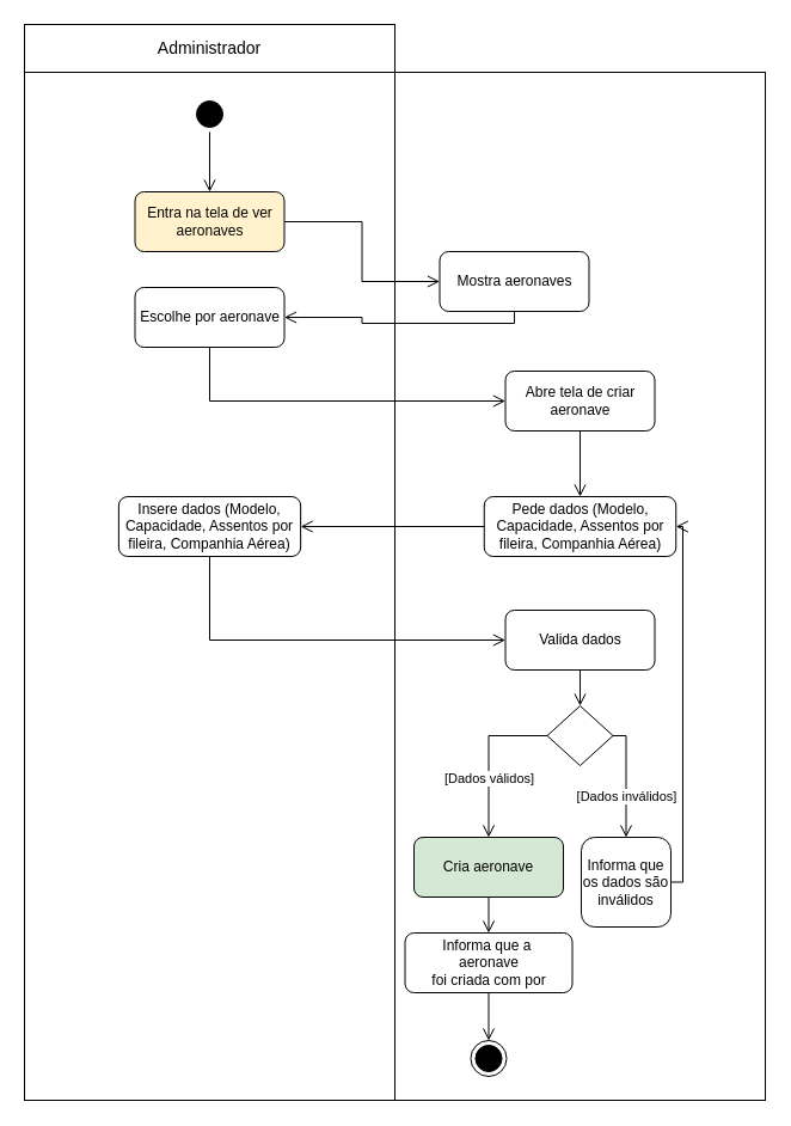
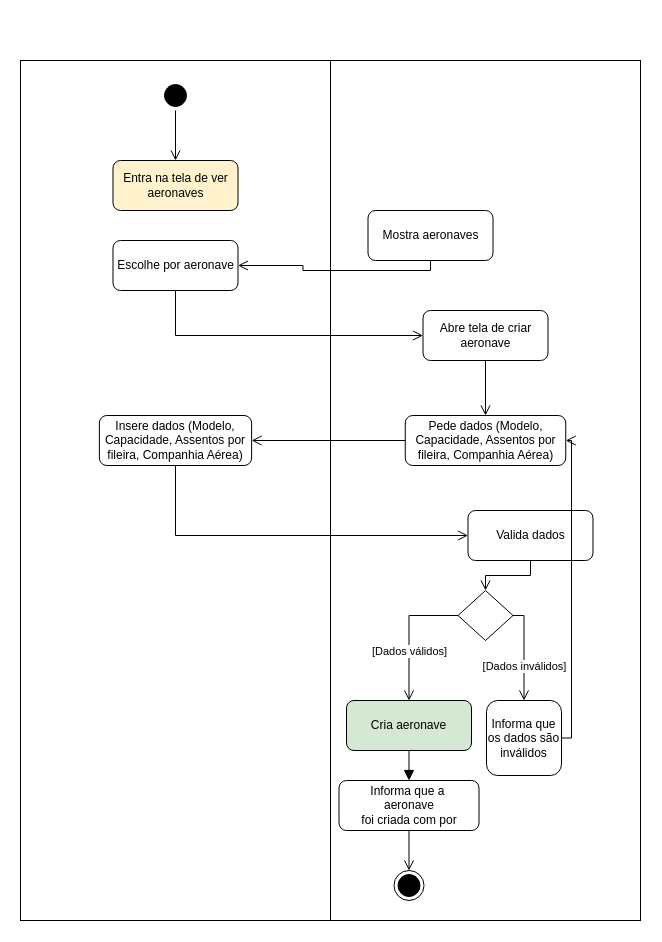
  <mxCell id="0" />
  <mxCell id="1" parent="0" />
  <mxCell id="2" value="" style="rounded=0;whiteSpace=wrap;html=1;" parent="1" vertex="1"><mxGeometry x="20" y="60" width="310" height="860" as="geometry" /></mxCell>
  <mxCell id="3" value="" style="rounded=0;whiteSpace=wrap;html=1;" parent="1" vertex="1"><mxGeometry x="330" y="60" width="310" height="860" as="geometry" /></mxCell>
- <mxCell id="4" value="&lt;font style=&quot;font-size: 14px;&quot;&gt;Administrador&lt;/font&gt;" style="rounded=0;whiteSpace=wrap;html=1;" parent="1" vertex="1"><mxGeometry x="20" y="20" width="310" height="40" as="geometry" /></mxCell>
  <mxCell id="5" value="" style="ellipse;html=1;shape=startState;fillColor=#000000;strokeColor=#000000;" parent="1" vertex="1"><mxGeometry x="160" y="80" width="30" height="30" as="geometry" /></mxCell>
  <mxCell id="6" value="" style="edgeStyle=orthogonalEdgeStyle;html=1;verticalAlign=bottom;endArrow=open;endSize=8;strokeColor=#000000;rounded=0;entryX=0.5;entryY=0;entryDx=0;entryDy=0;" parent="1" source="5" target="7" edge="1"><mxGeometry relative="1" as="geometry"><mxPoint x="191" y="170" as="targetPoint" /></mxGeometry></mxCell>
  <mxCell id="7" value="Entra na tela de ver aeronaves" style="rounded=1;whiteSpace=wrap;html=1;fillColor=#fff2cc;" parent="1" vertex="1"><mxGeometry x="112.5" y="160" width="125" height="50" as="geometry" /></mxCell>
  <mxCell id="8" value="Pede dados (Modelo, Capacidade, Assentos por fileira, Companhia Aérea)" style="rounded=1;whiteSpace=wrap;html=1;" parent="1" vertex="1"><mxGeometry x="404.75" y="415" width="160.5" height="50" as="geometry" /></mxCell>
  <mxCell id="9" value="" style="edgeStyle=orthogonalEdgeStyle;html=1;verticalAlign=bottom;endArrow=open;endSize=8;strokeColor=#000000;rounded=0;entryX=1;entryY=0.5;entryDx=0;entryDy=0;exitX=0;exitY=0.5;exitDx=0;exitDy=0;" parent="1" source="8" target="32" edge="1"><mxGeometry relative="1" as="geometry"><mxPoint x="521" y="260" as="targetPoint" /><mxPoint x="416" y="260" as="sourcePoint" /></mxGeometry></mxCell>
- <mxCell id="10" value="Valida dados" style="rounded=1;whiteSpace=wrap;html=1;" parent="1" vertex="1"><mxGeometry x="422.5" y="510" width="125" height="50" as="geometry" /></mxCell>
+ <mxCell id="10" value="Valida dados" style="rounded=1;whiteSpace=wrap;html=1;" parent="1" vertex="1"><mxGeometry x="467.5" y="510" width="125" height="50" as="geometry" /></mxCell>
  <mxCell id="11" value="" style="edgeStyle=orthogonalEdgeStyle;html=1;verticalAlign=bottom;endArrow=open;endSize=8;strokeColor=#000000;rounded=0;entryX=0;entryY=0.5;entryDx=0;entryDy=0;exitX=0.5;exitY=1;exitDx=0;exitDy=0;" parent="1" source="32" target="10" edge="1"><mxGeometry relative="1" as="geometry"><mxPoint x="139" y="445" as="targetPoint" /><mxPoint x="306" y="370" as="sourcePoint" /></mxGeometry></mxCell>
  <mxCell id="12" value="" style="rhombus;whiteSpace=wrap;html=1;" parent="1" vertex="1"><mxGeometry x="457.5" y="590" width="55" height="50" as="geometry" /></mxCell>
  <mxCell id="13" value="" style="edgeStyle=orthogonalEdgeStyle;html=1;verticalAlign=bottom;endArrow=open;endSize=8;strokeColor=#000000;rounded=0;entryX=0.5;entryY=0;entryDx=0;entryDy=0;exitX=0.5;exitY=1;exitDx=0;exitDy=0;" parent="1" source="10" target="12" edge="1"><mxGeometry relative="1" as="geometry"><mxPoint x="524" y="439" as="targetPoint" /><mxPoint x="356" y="394" as="sourcePoint" /></mxGeometry></mxCell>
  <mxCell id="14" value="Informa que os dados são inválidos" style="rounded=1;whiteSpace=wrap;html=1;" parent="1" vertex="1"><mxGeometry x="486" y="700" width="75" height="75" as="geometry" /></mxCell>
  <mxCell id="15" value="" style="edgeStyle=orthogonalEdgeStyle;html=1;verticalAlign=bottom;endArrow=open;endSize=8;strokeColor=#000000;rounded=0;entryX=0.5;entryY=0;entryDx=0;entryDy=0;exitX=1;exitY=0.5;exitDx=0;exitDy=0;" parent="1" source="12" target="14" edge="1"><mxGeometry relative="1" as="geometry"><mxPoint x="559" y="405" as="targetPoint" /><mxPoint x="559" y="380" as="sourcePoint" /></mxGeometry></mxCell>
  <mxCell id="16" value="[Dados inválidos]" style="edgeLabel;html=1;align=center;verticalAlign=middle;resizable=0;points=[];" parent="15" vertex="1" connectable="0"><mxGeometry x="-0.227" relative="1" as="geometry"><mxPoint y="24" as="offset" /></mxGeometry></mxCell>
  <mxCell id="17" value="" style="edgeStyle=orthogonalEdgeStyle;html=1;verticalAlign=bottom;endArrow=open;endSize=8;strokeColor=#000000;rounded=0;exitX=1;exitY=0.5;exitDx=0;exitDy=0;entryX=1;entryY=0.5;entryDx=0;entryDy=0;" parent="1" source="14" target="8" edge="1"><mxGeometry relative="1" as="geometry"><mxPoint x="727" y="440" as="targetPoint" /><mxPoint x="416" y="395" as="sourcePoint" /><Array as="points" /></mxGeometry></mxCell>
  <mxCell id="18" value="Cria aeronave" style="rounded=1;whiteSpace=wrap;html=1;fillColor=#d5e8d4;" parent="1" vertex="1"><mxGeometry x="346" y="700" width="125" height="50" as="geometry" /></mxCell>
  <mxCell id="19" value="&lt;div&gt;Informa que a&amp;nbsp;&lt;/div&gt;aeronave&lt;div&gt;foi criada com por&lt;br&gt;&lt;/div&gt;" style="rounded=1;whiteSpace=wrap;html=1;" parent="1" vertex="1"><mxGeometry x="338.5" y="780" width="140" height="50" as="geometry" /></mxCell>
  <mxCell id="20" value="" style="edgeStyle=orthogonalEdgeStyle;html=1;verticalAlign=bottom;endArrow=open;endSize=8;strokeColor=#000000;rounded=0;entryX=0.5;entryY=0;entryDx=0;entryDy=0;exitX=0;exitY=0.5;exitDx=0;exitDy=0;" parent="1" source="12" target="18" edge="1"><mxGeometry relative="1" as="geometry"><mxPoint x="558" y="405" as="targetPoint" /><mxPoint x="558" y="380" as="sourcePoint" /></mxGeometry></mxCell>
  <mxCell id="21" value="[Dados válidos]" style="edgeLabel;html=1;align=center;verticalAlign=middle;resizable=0;points=[];" parent="20" vertex="1" connectable="0"><mxGeometry x="-0.349" y="-2" relative="1" as="geometry"><mxPoint x="-5" y="37" as="offset" /></mxGeometry></mxCell>
- <mxCell id="22" value="" style="edgeStyle=orthogonalEdgeStyle;html=1;verticalAlign=bottom;endArrow=open;endSize=8;strokeColor=#000000;rounded=0;entryX=0.5;entryY=0;entryDx=0;entryDy=0;exitX=0.5;exitY=1;exitDx=0;exitDy=0;" parent="1" source="18" target="19" edge="1"><mxGeometry relative="1" as="geometry"><mxPoint x="481" y="430" as="targetPoint" /><mxPoint x="531" y="430" as="sourcePoint" /></mxGeometry></mxCell>
+ <mxCell id="22" value="" style="edgeStyle=orthogonalEdgeStyle;html=1;verticalAlign=bottom;endArrow=block;endSize=8;strokeColor=#000000;rounded=0;entryX=0.5;entryY=0;entryDx=0;entryDy=0;exitX=0.5;exitY=1;exitDx=0;exitDy=0;" parent="1" source="18" target="19" edge="1"><mxGeometry relative="1" as="geometry"><mxPoint x="481" y="430" as="targetPoint" /><mxPoint x="531" y="430" as="sourcePoint" /></mxGeometry></mxCell>
  <mxCell id="23" value="" style="ellipse;html=1;shape=endState;fillColor=#000000;strokeColor=#000000;" parent="1" vertex="1"><mxGeometry x="393.5" y="870" width="30" height="30" as="geometry" /></mxCell>
  <mxCell id="24" value="Mostra aeronaves" style="rounded=1;whiteSpace=wrap;html=1;" parent="1" vertex="1"><mxGeometry x="367.5" y="210" width="125" height="50" as="geometry" /></mxCell>
- <mxCell id="25" value="" style="edgeStyle=orthogonalEdgeStyle;html=1;verticalAlign=bottom;endArrow=open;endSize=8;strokeColor=#000000;rounded=0;entryX=0;entryY=0.5;entryDx=0;entryDy=0;exitX=1;exitY=0.5;exitDx=0;exitDy=0;" parent="1" source="7" target="24" edge="1"><mxGeometry relative="1" as="geometry"><mxPoint x="248" y="285" as="targetPoint" /><mxPoint x="496" y="285" as="sourcePoint" /></mxGeometry></mxCell>
  <mxCell id="26" value="Escolhe por aeronave" style="rounded=1;whiteSpace=wrap;html=1;" parent="1" vertex="1"><mxGeometry x="112.5" y="240" width="125" height="50" as="geometry" /></mxCell>
  <mxCell id="27" value="" style="edgeStyle=orthogonalEdgeStyle;html=1;verticalAlign=bottom;endArrow=open;endSize=8;strokeColor=#000000;rounded=0;entryX=1;entryY=0.5;entryDx=0;entryDy=0;exitX=0.5;exitY=1;exitDx=0;exitDy=0;" parent="1" source="24" target="26" edge="1"><mxGeometry relative="1" as="geometry"><mxPoint x="433" y="195" as="targetPoint" /><mxPoint x="248" y="195" as="sourcePoint" /></mxGeometry></mxCell>
  <mxCell id="28" value="" style="edgeStyle=orthogonalEdgeStyle;html=1;verticalAlign=bottom;endArrow=open;endSize=8;strokeColor=#000000;rounded=0;exitX=0.5;exitY=1;exitDx=0;exitDy=0;entryX=0;entryY=0.5;entryDx=0;entryDy=0;" parent="1" source="26" target="29" edge="1"><mxGeometry relative="1" as="geometry"><mxPoint x="433" y="195" as="targetPoint" /><mxPoint x="248" y="195" as="sourcePoint" /></mxGeometry></mxCell>
  <mxCell id="29" value="Abre tela de criar aeronave" style="rounded=1;whiteSpace=wrap;html=1;" parent="1" vertex="1"><mxGeometry x="422.5" y="310" width="125" height="50" as="geometry" /></mxCell>
  <mxCell id="30" value="" style="edgeStyle=orthogonalEdgeStyle;html=1;verticalAlign=bottom;endArrow=open;endSize=8;strokeColor=#000000;rounded=0;exitX=0.5;exitY=1;exitDx=0;exitDy=0;entryX=0.5;entryY=0;entryDx=0;entryDy=0;" parent="1" source="29" target="8" edge="1"><mxGeometry relative="1" as="geometry"><mxPoint x="485" y="400" as="targetPoint" /><mxPoint x="433" y="435" as="sourcePoint" /></mxGeometry></mxCell>
  <mxCell id="31" value="" style="edgeStyle=orthogonalEdgeStyle;html=1;verticalAlign=bottom;endArrow=open;endSize=8;strokeColor=#000000;rounded=0;entryX=0.5;entryY=0;entryDx=0;entryDy=0;exitX=0.5;exitY=1;exitDx=0;exitDy=0;" parent="1" source="19" target="23" edge="1"><mxGeometry relative="1" as="geometry"><mxPoint x="408.26" y="930" as="targetPoint" /><mxPoint x="408.26" y="870" as="sourcePoint" /></mxGeometry></mxCell>
  <mxCell id="32" value="Insere dados (Modelo, Capacidade, Assentos por fileira, Companhia Aérea)" style="rounded=1;whiteSpace=wrap;html=1;" parent="1" vertex="1"><mxGeometry x="98.88" y="415" width="152.25" height="50" as="geometry" /></mxCell>
